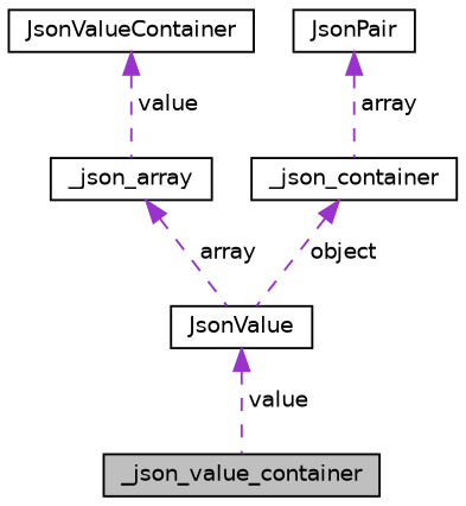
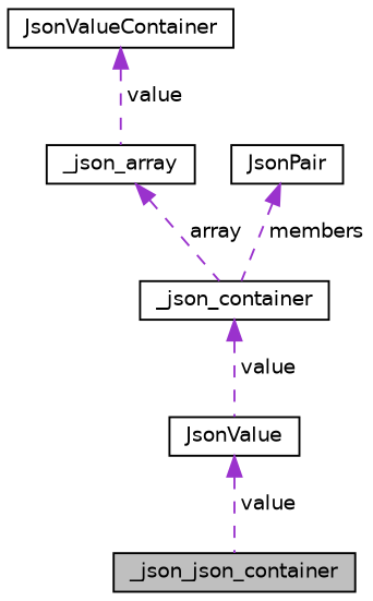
  digraph {
    node [color=black fillcolor=white fontname=Helvetica fontsize=10 shape=record style=filled]
    edge [color=darkorchid3 dir=back fontname=Helvetica fontsize=10 labelfontname=Helvetica labelfontsize=10 style=dashed]
-   n1 [fillcolor=grey75 fontcolor=black height=0.2 label=_json_value_container width=0.4]
+   n1 [fillcolor=grey75 fontcolor=black height=0.2 label=_json_json_container width=0.4]
    n2 [height=0.2 label=JsonValue width=0.4]
    n3 [height=0.2 label=_json_array width=0.4]
    n4 [height=0.2 label=JsonValueContainer width=0.4]
    n5 [height=0.2 label=_json_container width=0.4]
    n6 [height=0.2 label=JsonPair width=0.4]
    n2 -> n1 [label=" value"]
-   n3 -> n2 [label=" array"]
+   n3 -> n5 [label=" array"]
    n4 -> n3 [label=" value"]
-   n5 -> n2 [label=" object"]
-   n6 -> n5 [label=" array"]
+   n5 -> n2 [label=" value"]
+   n6 -> n5 [label=" members"]
  }
